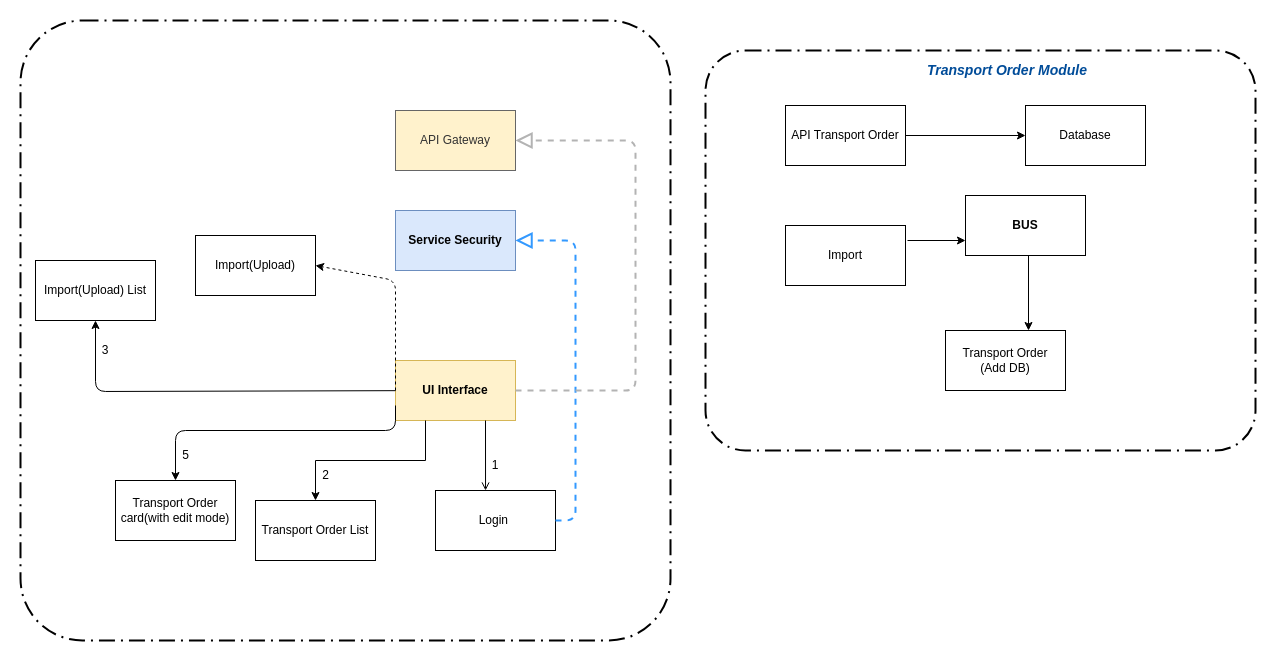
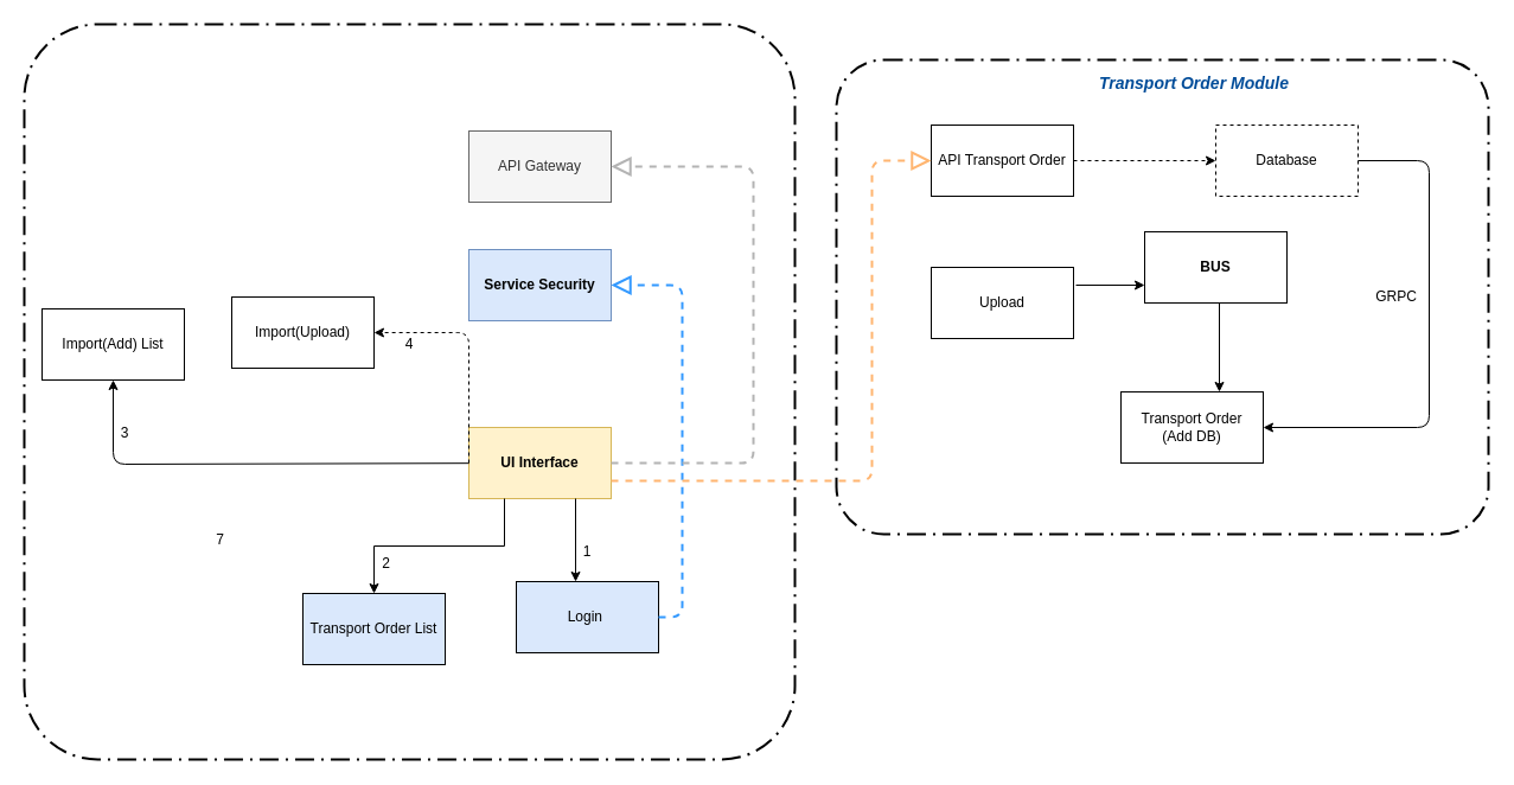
  <mxCell id="0" />
  <mxCell id="1" parent="0" />
  <mxCell id="2" value="" style="rounded=1;arcSize=10;dashed=1;strokeColor=#000000;fillColor=none;gradientColor=none;dashPattern=8 3 1 3;strokeWidth=2;" parent="1" vertex="1"><mxGeometry x="20" y="20" width="650" height="620" as="geometry" /></mxCell>
  <mxCell id="3" value="" style="rounded=1;arcSize=10;dashed=1;strokeColor=#000000;fillColor=none;gradientColor=none;dashPattern=8 3 1 3;strokeWidth=2;" parent="1" vertex="1"><mxGeometry x="705" y="50" width="550" height="400" as="geometry" /></mxCell>
- <mxCell id="4" value="API Gateway" style="rounded=0;whiteSpace=wrap;html=1;fillColor=#fff2cc;strokeColor=#666666;fontColor=#333333;" parent="1" vertex="1"><mxGeometry x="395" y="110" width="120" height="60" as="geometry" /></mxCell>
+ <mxCell id="4" value="API Gateway" style="rounded=0;whiteSpace=wrap;html=1;fillColor=#f5f5f5;strokeColor=#666666;fontColor=#333333;" parent="1" vertex="1"><mxGeometry x="395" y="110" width="120" height="60" as="geometry" /></mxCell>
  <mxCell id="5" value="&lt;b&gt;Service Security&lt;/b&gt;" style="rounded=0;whiteSpace=wrap;html=1;fillColor=#dae8fc;strokeColor=#6c8ebf;" parent="1" vertex="1"><mxGeometry x="395" y="210" width="120" height="60" as="geometry" /></mxCell>
  <mxCell id="6" value="&lt;b&gt;UI Interface&lt;/b&gt;" style="rounded=0;whiteSpace=wrap;html=1;fillColor=#fff2cc;strokeColor=#d6b656;" parent="1" vertex="1"><mxGeometry x="395" y="360" width="120" height="60" as="geometry" /></mxCell>
- <mxCell id="7" value="Transport Order card(with edit mode)" style="rounded=0;whiteSpace=wrap;html=1;" parent="1" vertex="1"><mxGeometry x="115" y="480" width="120" height="60" as="geometry" /></mxCell>
  <mxCell id="8" value="" style="edgeStyle=orthogonalEdgeStyle;rounded=0;orthogonalLoop=1;jettySize=auto;html=1;exitX=0.25;exitY=1;exitDx=0;exitDy=0;" parent="1" source="6" target="9" edge="1"><mxGeometry relative="1" as="geometry"><mxPoint x="335" y="380" as="targetPoint" /></mxGeometry></mxCell>
- <mxCell id="9" value="Transport Order List" style="rounded=0;whiteSpace=wrap;html=1;" parent="1" vertex="1"><mxGeometry x="255" y="500" width="120" height="60" as="geometry" /></mxCell>
- <mxCell id="10" value="Login&amp;nbsp;" style="rounded=0;whiteSpace=wrap;html=1;" parent="1" vertex="1"><mxGeometry x="435" y="490" width="120" height="60" as="geometry" /></mxCell>
- <mxCell id="11" value="Import(Upload) List" style="rounded=0;whiteSpace=wrap;html=1;" parent="1" vertex="1"><mxGeometry x="35" y="260" width="120" height="60" as="geometry" /></mxCell>
- <mxCell id="12" value="Import(Upload)" style="rounded=0;whiteSpace=wrap;html=1;" parent="1" vertex="1"><mxGeometry x="195" y="235" width="120" height="60" as="geometry" /></mxCell>
+ <mxCell id="9" value="Transport Order List" style="rounded=0;whiteSpace=wrap;html=1;fillColor=#dae8fc;" parent="1" vertex="1"><mxGeometry x="255" y="500" width="120" height="60" as="geometry" /></mxCell>
+ <mxCell id="10" value="Login&amp;nbsp;" style="rounded=0;whiteSpace=wrap;html=1;fillColor=#dae8fc;" parent="1" vertex="1"><mxGeometry x="435" y="490" width="120" height="60" as="geometry" /></mxCell>
+ <mxCell id="11" value="Import(Add) List" style="rounded=0;whiteSpace=wrap;html=1;" parent="1" vertex="1"><mxGeometry x="35" y="260" width="120" height="60" as="geometry" /></mxCell>
+ <mxCell id="12" value="Import(Upload)" style="rounded=0;whiteSpace=wrap;html=1;" parent="1" vertex="1"><mxGeometry x="195" y="250" width="120" height="60" as="geometry" /></mxCell>
  <mxCell id="13" value="" style="endArrow=classic;html=1;exitX=0;exitY=0.5;exitDx=0;exitDy=0;entryX=1;entryY=0.5;entryDx=0;entryDy=0;dashed=1;" parent="1" source="6" target="12" edge="1"><mxGeometry width="50" height="50" relative="1" as="geometry"><mxPoint x="335" y="400" as="sourcePoint" /><mxPoint x="385" y="350" as="targetPoint" /><Array as="points"><mxPoint x="395" y="280" /></Array></mxGeometry></mxCell>
  <mxCell id="14" value="" style="endArrow=classic;html=1;" parent="1" source="6" target="11" edge="1"><mxGeometry width="50" height="50" relative="1" as="geometry"><mxPoint x="391" y="397" as="sourcePoint" /><mxPoint x="315" y="350" as="targetPoint" /><Array as="points"><mxPoint x="95" y="391" /></Array></mxGeometry></mxCell>
- <mxCell id="15" value="" style="endArrow=open;html=1;exitX=0.75;exitY=1;exitDx=0;exitDy=0;entryX=0.417;entryY=0;entryDx=0;entryDy=0;entryPerimeter=0;" parent="1" source="6" target="10" edge="1"><mxGeometry width="50" height="50" relative="1" as="geometry"><mxPoint x="465" y="500" as="sourcePoint" /><mxPoint x="515" y="450" as="targetPoint" /></mxGeometry></mxCell>
- <mxCell id="16" value="" style="endArrow=classic;html=1;exitX=0;exitY=0.75;exitDx=0;exitDy=0;entryX=0.5;entryY=0;entryDx=0;entryDy=0;" parent="1" source="6" target="7" edge="1"><mxGeometry width="50" height="50" relative="1" as="geometry"><mxPoint x="175" y="490" as="sourcePoint" /><mxPoint x="185" y="440" as="targetPoint" /><Array as="points"><mxPoint x="395" y="430" /><mxPoint x="175" y="430" /></Array></mxGeometry></mxCell>
+ <mxCell id="15" value="" style="endArrow=classic;html=1;exitX=0.75;exitY=1;exitDx=0;exitDy=0;entryX=0.417;entryY=0;entryDx=0;entryDy=0;entryPerimeter=0;" parent="1" source="6" target="10" edge="1"><mxGeometry width="50" height="50" relative="1" as="geometry"><mxPoint x="465" y="500" as="sourcePoint" /><mxPoint x="515" y="450" as="targetPoint" /></mxGeometry></mxCell>
  <mxCell id="17" value="" style="endArrow=block;dashed=1;endFill=0;endSize=12;html=1;exitX=1;exitY=0.5;exitDx=0;exitDy=0;entryX=1;entryY=0.5;entryDx=0;entryDy=0;strokeColor=#3399FF;strokeWidth=2;" parent="1" source="10" target="5" edge="1"><mxGeometry width="160" relative="1" as="geometry"><mxPoint x="635" y="500" as="sourcePoint" /><mxPoint x="705" y="210" as="targetPoint" /><Array as="points"><mxPoint x="575" y="520" /><mxPoint x="575" y="240" /></Array></mxGeometry></mxCell>
  <mxCell id="18" value="" style="endArrow=block;dashed=1;endFill=0;endSize=12;html=1;entryX=1;entryY=0.5;entryDx=0;entryDy=0;strokeColor=#B3B3B3;strokeWidth=2;" parent="1" target="4" edge="1"><mxGeometry width="160" relative="1" as="geometry"><mxPoint x="515" y="390" as="sourcePoint" /><mxPoint x="665" y="120" as="targetPoint" /><Array as="points"><mxPoint x="635" y="390" /><mxPoint x="635" y="140" /></Array></mxGeometry></mxCell>
  <mxCell id="19" value="1" style="text;html=1;strokeColor=none;fillColor=none;align=center;verticalAlign=middle;whiteSpace=wrap;rounded=0;" parent="1" vertex="1"><mxGeometry x="475" y="455" width="40" height="20" as="geometry" /></mxCell>
- <mxCell id="21" value="3" style="text;html=1;strokeColor=none;fillColor=none;align=center;verticalAlign=middle;whiteSpace=wrap;rounded=0;" parent="1" vertex="1"><mxGeometry x="85" y="340" width="40" height="20" as="geometry" /></mxCell>
+ <mxCell id="20" value="4" style="text;html=1;strokeColor=none;fillColor=none;align=center;verticalAlign=middle;whiteSpace=wrap;rounded=0;" parent="1" vertex="1"><mxGeometry y="280" width="40" height="20" as="geometry" x="325" /></mxCell>
+ <mxCell id="21" value="3" style="text;html=1;strokeColor=none;fillColor=none;align=center;verticalAlign=middle;whiteSpace=wrap;rounded=0;" parent="1" vertex="1"><mxGeometry x="85" y="355" width="40" height="20" as="geometry" /></mxCell>
  <mxCell id="22" value="2" style="text;html=1;align=center;verticalAlign=middle;resizable=0;points=[];;autosize=1;" parent="1" vertex="1"><mxGeometry x="315" y="465" width="20" height="20" as="geometry" /></mxCell>
- <mxCell id="23" value="5" style="text;html=1;align=center;verticalAlign=middle;resizable=0;points=[];;autosize=1;" parent="1" vertex="1"><mxGeometry x="175" y="445" width="20" height="20" as="geometry" /></mxCell>
+ <mxCell id="23" value="7" style="text;html=1;align=center;verticalAlign=middle;resizable=0;points=[];;autosize=1;" parent="1" vertex="1"><mxGeometry x="175" y="445" width="20" height="20" as="geometry" /></mxCell>
  <mxCell id="24" value="API Transport Order" style="rounded=0;whiteSpace=wrap;html=1;" parent="1" vertex="1"><mxGeometry x="785" y="105" width="120" height="60" as="geometry" /></mxCell>
- <mxCell id="25" value="Database" style="rounded=0;whiteSpace=wrap;html=1;" parent="1" vertex="1"><mxGeometry x="1025" y="105" width="120" height="60" as="geometry" /></mxCell>
- <mxCell id="26" value="Import" style="rounded=0;whiteSpace=wrap;html=1;" parent="1" vertex="1"><mxGeometry x="785" y="225" width="120" height="60" as="geometry" /></mxCell>
+ <mxCell id="25" value="Database" style="rounded=0;whiteSpace=wrap;html=1;dashed=1;" parent="1" vertex="1"><mxGeometry x="1025" y="105" width="120" height="60" as="geometry" /></mxCell>
+ <mxCell id="26" value="Upload" style="rounded=0;whiteSpace=wrap;html=1;" parent="1" vertex="1"><mxGeometry x="785" y="225" width="120" height="60" as="geometry" /></mxCell>
  <mxCell id="27" value="Transport Order&lt;br&gt;(Add DB)" style="rounded=0;whiteSpace=wrap;html=1;" parent="1" vertex="1"><mxGeometry x="945" y="330" width="120" height="60" as="geometry" /></mxCell>
- <mxCell id="29" value="" style="endArrow=classic;html=1;exitX=1;exitY=0.5;exitDx=0;exitDy=0;entryX=0;entryY=0.5;entryDx=0;entryDy=0;" parent="1" source="24" target="25" edge="1"><mxGeometry width="50" height="50" relative="1" as="geometry"><mxPoint x="945" y="210" as="sourcePoint" /><mxPoint x="995" y="160" as="targetPoint" /></mxGeometry></mxCell>
+ <mxCell id="28" value="" style="endArrow=block;dashed=1;endFill=0;endSize=12;html=1;exitX=1;exitY=0.75;exitDx=0;exitDy=0;entryX=0;entryY=0.5;entryDx=0;entryDy=0;strokeColor=#FFB570;strokeWidth=2;" parent="1" source="6" target="24" edge="1"><mxGeometry width="160" relative="1" as="geometry"><mxPoint x="595" y="410" as="sourcePoint" /><mxPoint x="755" y="40" as="targetPoint" /><Array as="points"><mxPoint x="735" y="405" /><mxPoint x="735" y="135" /></Array></mxGeometry></mxCell>
+ <mxCell id="29" value="" style="endArrow=classic;html=1;exitX=1;exitY=0.5;exitDx=0;exitDy=0;entryX=0;entryY=0.5;entryDx=0;entryDy=0;dashed=1;" parent="1" source="24" target="25" edge="1"><mxGeometry width="50" height="50" relative="1" as="geometry"><mxPoint x="945" y="210" as="sourcePoint" /><mxPoint x="995" y="160" as="targetPoint" /></mxGeometry></mxCell>
  <mxCell id="30" value="&lt;b&gt;BUS&lt;/b&gt;" style="text;html=1;align=center;verticalAlign=middle;resizable=0;points=[];;autosize=1;" parent="1" vertex="1"><mxGeometry x="1008.5" y="230" width="40" height="20" as="geometry" /></mxCell>
+ <mxCell id="31" value="" style="endArrow=classic;html=1;exitX=1;exitY=0.5;exitDx=0;exitDy=0;entryX=1;entryY=0.5;entryDx=0;entryDy=0;" parent="1" source="25" target="27" edge="1"><mxGeometry width="50" height="50" relative="1" as="geometry"><mxPoint x="1155" y="290" as="sourcePoint" /><mxPoint x="1205" y="370" as="targetPoint" /><Array as="points"><mxPoint x="1205" y="135" /><mxPoint x="1205" y="360" /></Array></mxGeometry></mxCell>
+ <mxCell id="32" value="GRPC" style="text;html=1;align=center;verticalAlign=middle;resizable=0;points=[];;autosize=1;" parent="1" vertex="1"><mxGeometry x="1152" y="240" width="50" height="20" as="geometry" /></mxCell>
  <mxCell id="33" value="&lt;font style=&quot;font-size: 14px&quot; color=&quot;#004c99&quot;&gt;&lt;b&gt;&lt;i&gt;Transport Order Module&lt;/i&gt;&lt;/b&gt;&lt;/font&gt;" style="text;html=1;" parent="1" vertex="1"><mxGeometry x="925" y="55" width="170" height="30" as="geometry" /></mxCell>
  <mxCell id="34" value="&lt;b&gt;BUS&lt;/b&gt;" style="rounded=0;whiteSpace=wrap;html=1;" parent="1" vertex="1"><mxGeometry x="965" y="195" width="120" height="60" as="geometry" /></mxCell>
  <mxCell id="35" value="" style="endArrow=classic;html=1;" parent="1" edge="1"><mxGeometry width="50" height="50" relative="1" as="geometry"><mxPoint x="1028" y="255" as="sourcePoint" /><mxPoint x="1028" y="330" as="targetPoint" /></mxGeometry></mxCell>
  <mxCell id="36" value="" style="endArrow=classic;html=1;entryX=0;entryY=0.75;entryDx=0;entryDy=0;" parent="1" target="34" edge="1"><mxGeometry width="50" height="50" relative="1" as="geometry"><mxPoint x="907" y="240" as="sourcePoint" /><mxPoint x="995" y="270" as="targetPoint" /></mxGeometry></mxCell>
